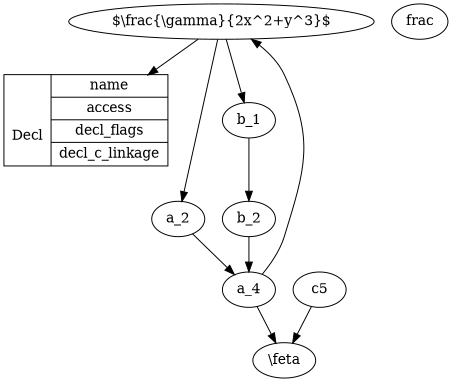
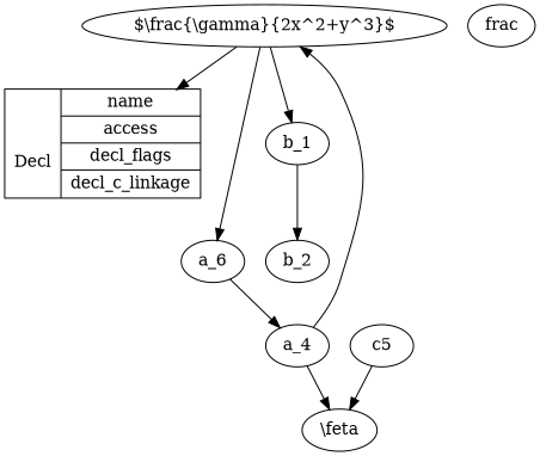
  digraph {
    n1 [label="\n\nDecl|{name|access|decl_flags|decl_c_linkage}" shape=record]
    n2 [label="$\\frac{\\gamma}{2x^2+y^3}$"]
-   a_2
+   a_2 [label=a_6]
    b_1 [texmode=math]
    n5 [label=a_4]
    b_2 [texmode=math]
    n7 [label="\\feta" texmode=verbatim]
    n8 [label="\frac" texmode=verbatim]
    c5 [texmode=verbatim]
    n2 -> n1
    n2 -> a_2
    n2 -> b_1
    a_2 -> n5
    b_1 -> b_2
    n5 -> n2
    n5 -> n7
-   b_2 -> n5
    c5 -> n7
  }
